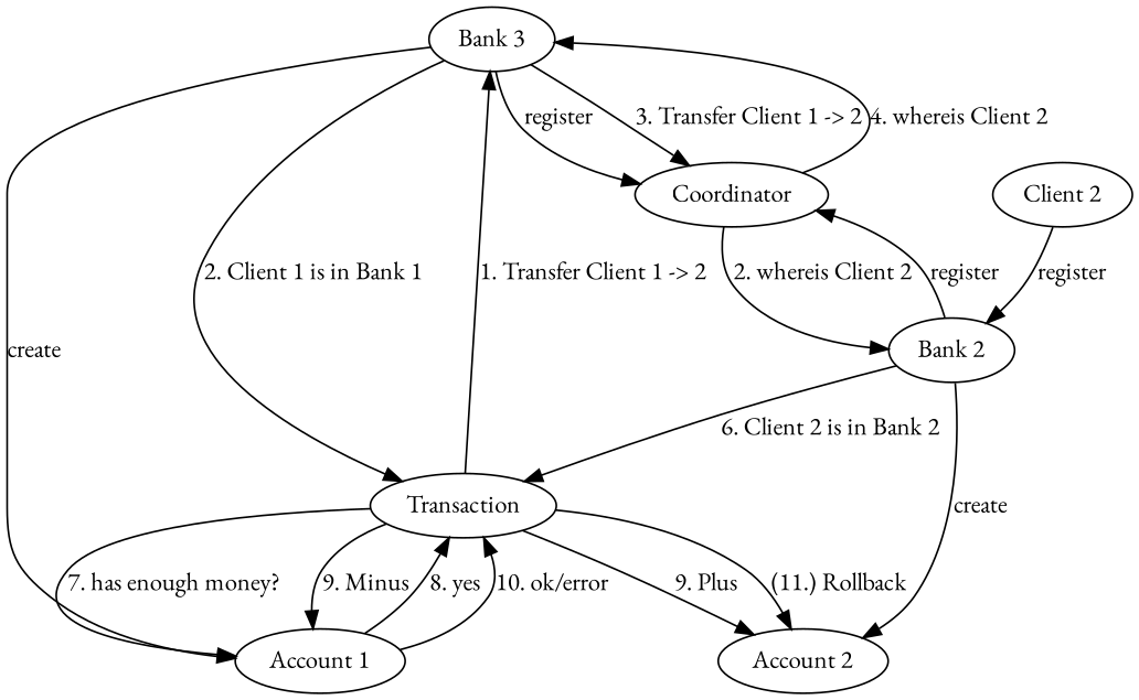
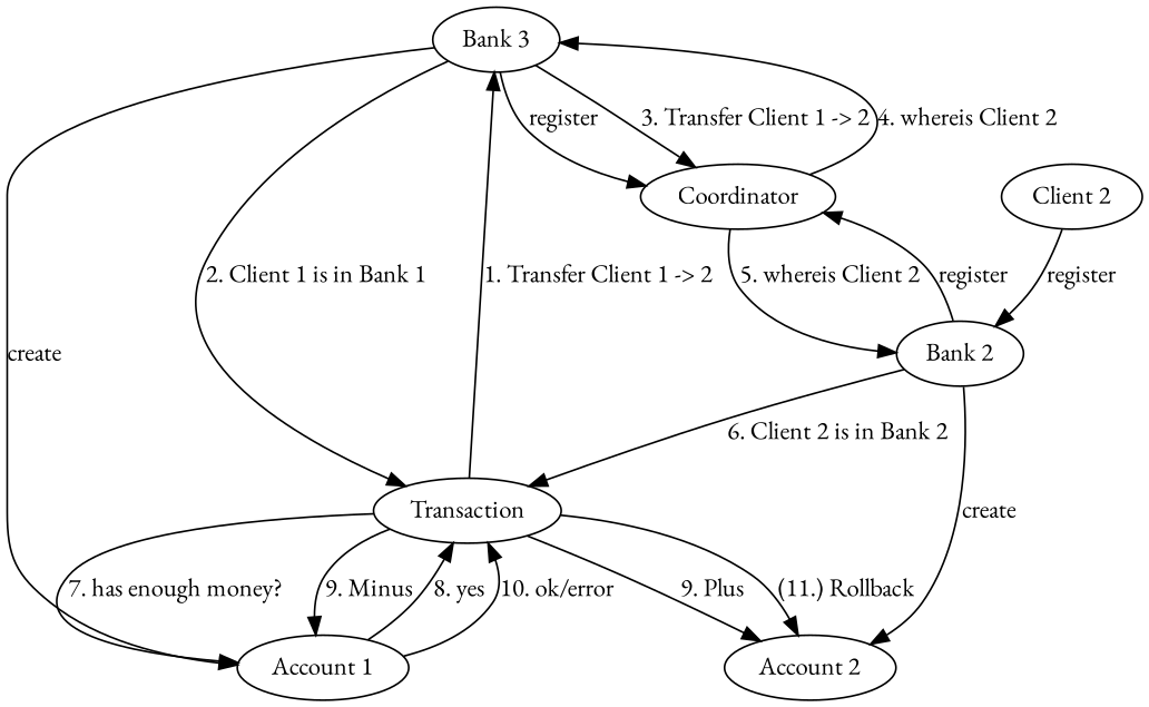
  digraph {
    fontname="EB Garamond"
    node [fontname="EB Garamond"]
    edge [fontname="EB Garamond"]
    n1 [label="Bank 3"]
    n2 [label=Coordinator]
    n3 [label=Transaction]
    n4 [label="Account 1"]
    n5 [label="Bank 2"]
    n6 [label="Account 2"]
    n7 [label="Client 2"]
    n1 -> n2 [label=register]
    n1 -> n2 [label="3. Transfer Client 1 -> 2"]
    n1 -> n3 [label="2. Client 1 is in Bank 1"]
    n1 -> n4 [label=create]
    n2 -> n1 [label="4. whereis Client 2"]
-   n2 -> n5 [label="2. whereis Client 2"]
+   n2 -> n5 [label="5. whereis Client 2"]
    n3 -> n1 [label="1. Transfer Client 1 -> 2"]
    n3 -> n4 [label="7. has enough money?"]
    n3 -> n4 [label="9. Minus"]
    n3 -> n6 [label="9. Plus"]
    n3 -> n6 [label="(11.) Rollback"]
    n4 -> n3 [label="8. yes"]
    n4 -> n3 [label="10. ok/error"]
    n5 -> n2 [label=register]
    n5 -> n3 [label="6. Client 2 is in Bank 2"]
    n5 -> n6 [label=create]
    n7 -> n5 [label=register]
  }
